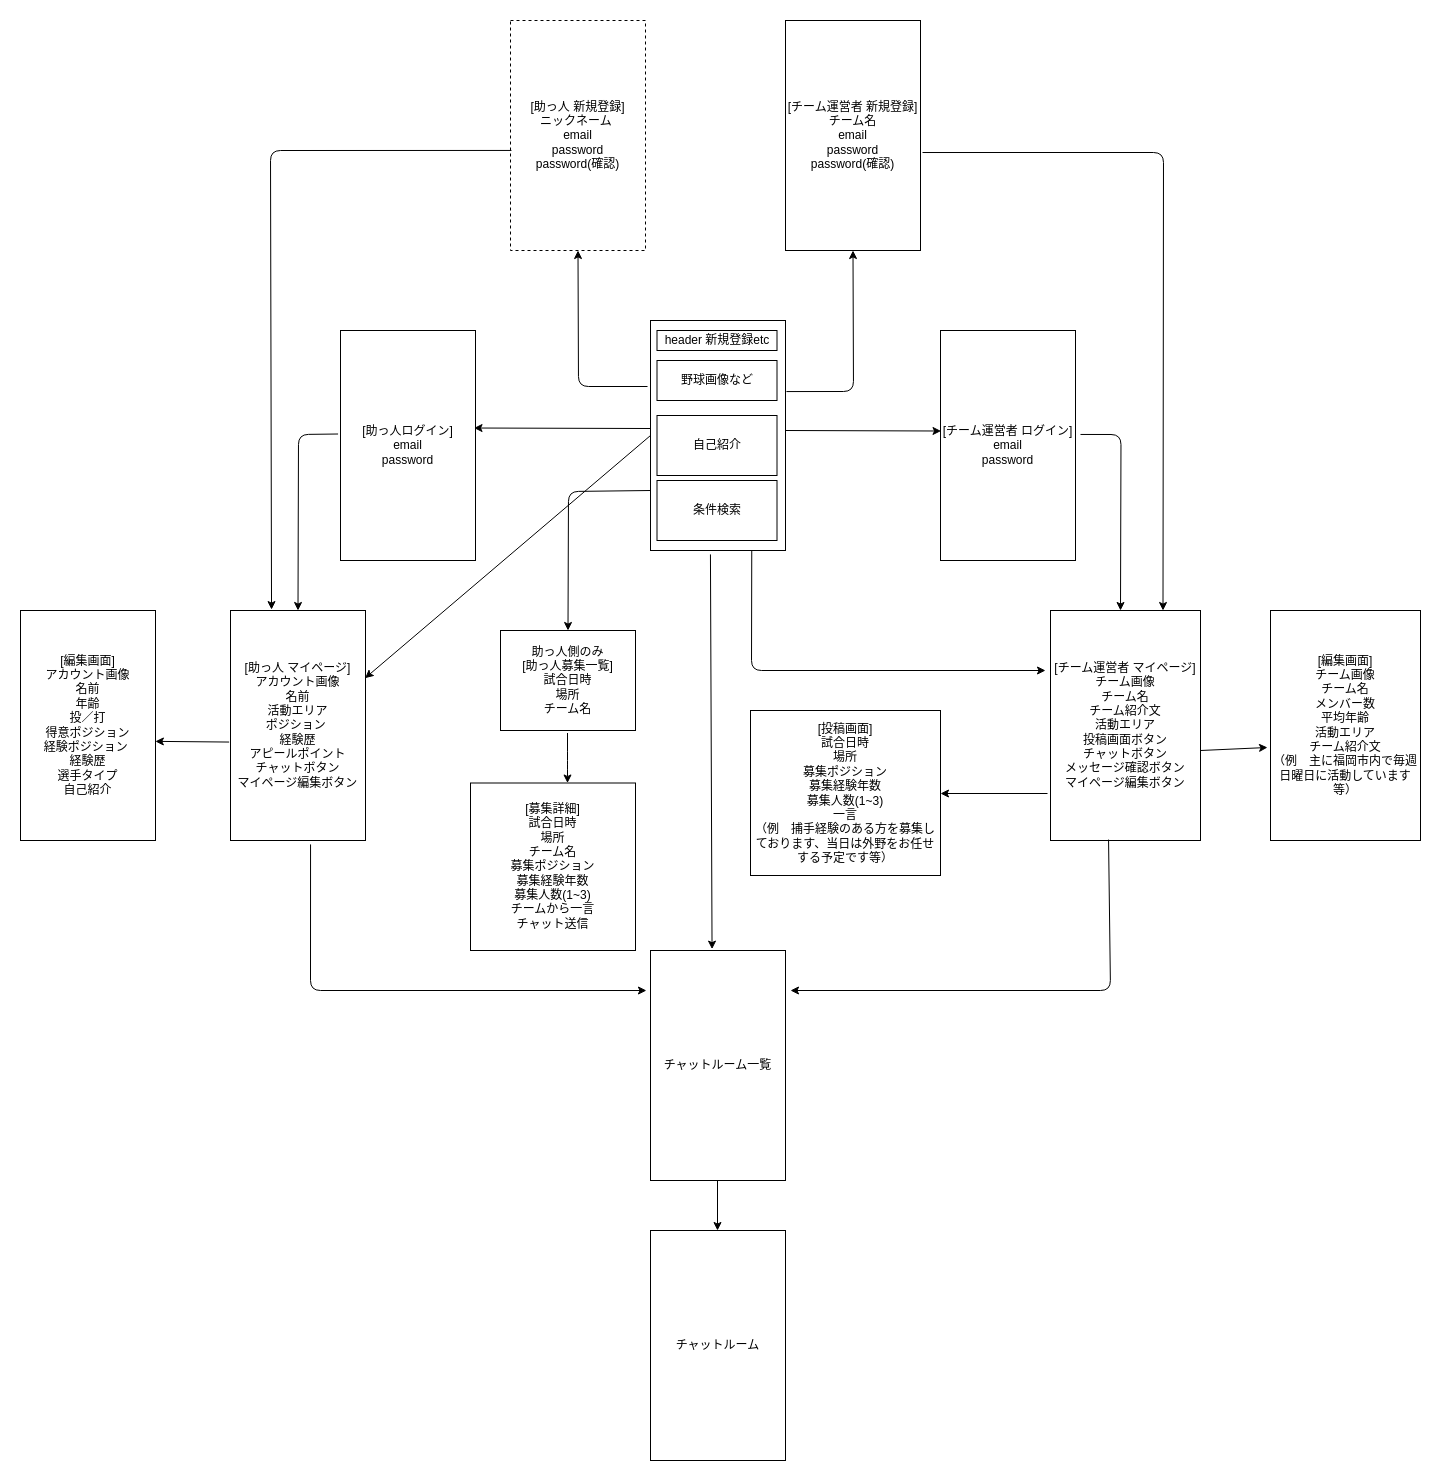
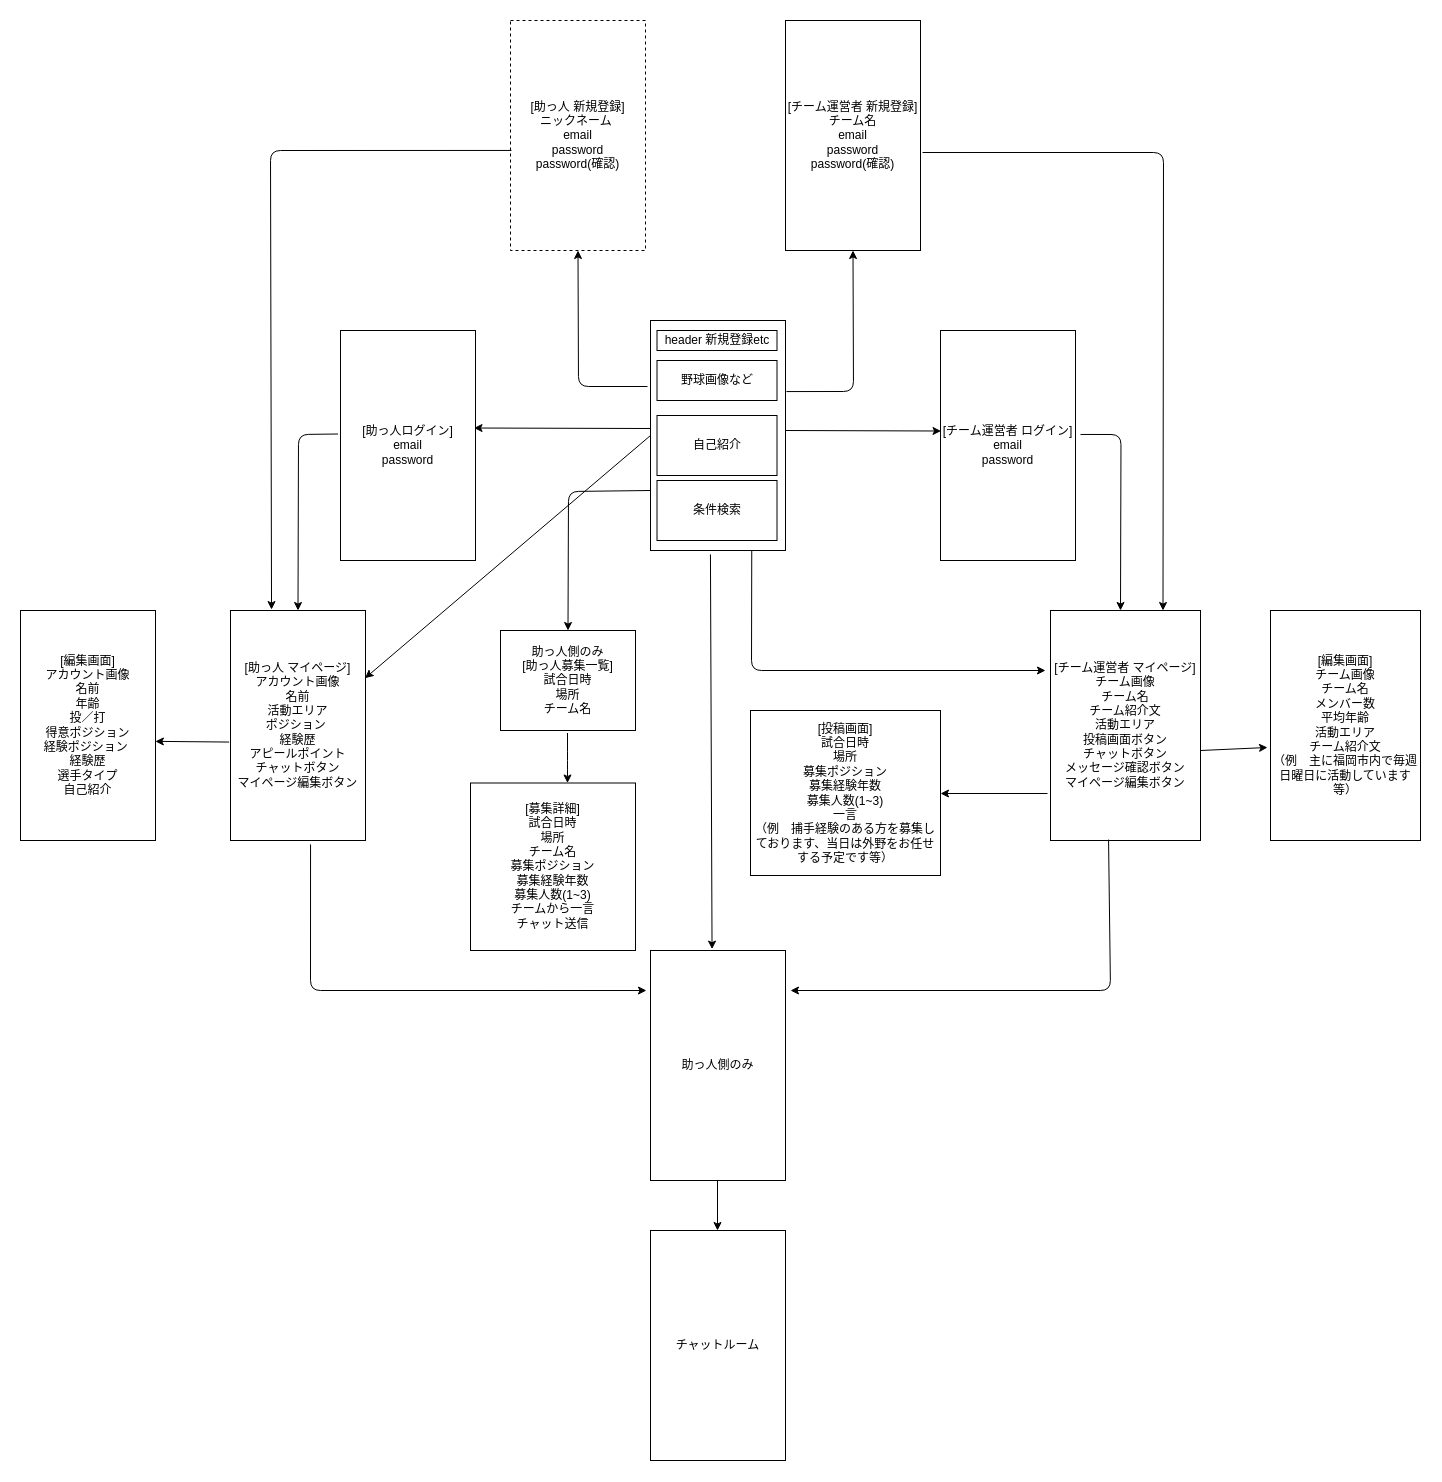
  <mxCell id="0" />
  <mxCell id="1" parent="0" />
  <mxCell id="2" value="[チーム運営者 ログイン]&lt;br&gt;email&lt;br&gt;password" style="rounded=0;whiteSpace=wrap;html=1;" parent="1" vertex="1"><mxGeometry x="940" y="330" width="135" height="230" as="geometry" /></mxCell>
  <mxCell id="3" value="[助っ人ログイン]&lt;br&gt;email&lt;br&gt;password" style="rounded=0;whiteSpace=wrap;html=1;" parent="1" vertex="1"><mxGeometry x="340" y="330" width="135" height="230" as="geometry" /></mxCell>
  <mxCell id="4" value="助っ人側のみ&lt;br&gt;[助っ人募集一覧]&lt;br&gt;試合日時&lt;br&gt;場所&lt;br&gt;チーム名" style="rounded=0;whiteSpace=wrap;html=1;" parent="1" vertex="1"><mxGeometry x="500" y="630" width="135" height="100" as="geometry" /></mxCell>
  <mxCell id="5" value="[投稿画面]&lt;br&gt;試合日時&lt;br&gt;場所&lt;br&gt;募集ポジション&lt;br&gt;募集経験年数&lt;br&gt;募集人数(1~3)&lt;br&gt;一言&lt;br&gt;（例　捕手経験のある方を募集しております、当日は外野をお任せする予定です等）" style="rounded=0;whiteSpace=wrap;html=1;" parent="1" vertex="1"><mxGeometry x="750" y="710" width="190" height="165" as="geometry" /></mxCell>
  <mxCell id="6" value="[助っ人 マイページ]&lt;br&gt;アカウント画像&lt;br&gt;名前&lt;br&gt;活動エリア&lt;br&gt;ポジション&amp;nbsp;&lt;br&gt;経験歴&lt;br&gt;アピールポイント&lt;br&gt;チャットボタン&lt;br&gt;マイページ編集ボタン" style="rounded=0;whiteSpace=wrap;html=1;" parent="1" vertex="1"><mxGeometry x="230" y="610" width="135" height="230" as="geometry" /></mxCell>
  <mxCell id="7" value="[チーム運営者 マイページ]&lt;br&gt;チーム画像&lt;br&gt;チーム名&lt;br&gt;チーム紹介文&lt;br&gt;活動エリア&lt;br&gt;投稿画面ボタン&lt;br&gt;チャットボタン&lt;br&gt;メッセージ確認ボタン&lt;br&gt;マイページ編集ボタン" style="rounded=0;whiteSpace=wrap;html=1;" parent="1" vertex="1"><mxGeometry x="1050" y="610" width="150" height="230" as="geometry" /></mxCell>
- <mxCell id="8" value="チャットルーム一覧" style="rounded=0;whiteSpace=wrap;html=1;" parent="1" vertex="1"><mxGeometry x="650" y="950" width="135" height="230" as="geometry" /></mxCell>
+ <mxCell id="8" value="助っ人側のみ" style="rounded=0;whiteSpace=wrap;html=1;" parent="1" vertex="1"><mxGeometry x="650" y="950" width="135" height="230" as="geometry" /></mxCell>
  <mxCell id="9" value="" style="endArrow=classic;html=1;entryX=0.989;entryY=0.424;entryDx=0;entryDy=0;entryPerimeter=0;" parent="1" target="3" edge="1"><mxGeometry width="50" height="50" relative="1" as="geometry"><mxPoint x="650" y="428" as="sourcePoint" /><mxPoint x="520" y="390" as="targetPoint" /></mxGeometry></mxCell>
  <mxCell id="10" value="" style="endArrow=classic;html=1;entryX=0.004;entryY=0.437;entryDx=0;entryDy=0;entryPerimeter=0;" parent="1" target="2" edge="1"><mxGeometry width="50" height="50" relative="1" as="geometry"><mxPoint x="785" y="430" as="sourcePoint" /><mxPoint x="835" y="380" as="targetPoint" /></mxGeometry></mxCell>
  <mxCell id="11" value="" style="endArrow=classic;html=1;entryX=0.5;entryY=0;entryDx=0;entryDy=0;exitX=-0.018;exitY=0.45;exitDx=0;exitDy=0;exitPerimeter=0;" parent="1" source="3" target="6" edge="1"><mxGeometry width="50" height="50" relative="1" as="geometry"><mxPoint x="260" y="510" as="sourcePoint" /><mxPoint x="310" y="460" as="targetPoint" /><Array as="points"><mxPoint x="298" y="434" /></Array></mxGeometry></mxCell>
  <mxCell id="12" value="" style="endArrow=classic;html=1;exitX=1.037;exitY=0.452;exitDx=0;exitDy=0;exitPerimeter=0;" parent="1" source="2" edge="1"><mxGeometry width="50" height="50" relative="1" as="geometry"><mxPoint x="1160.07" y="433.5" as="sourcePoint" /><mxPoint x="1120" y="610" as="targetPoint" /><Array as="points"><mxPoint x="1120.5" y="434" /></Array></mxGeometry></mxCell>
  <mxCell id="13" value="" style="endArrow=classic;html=1;entryX=0.5;entryY=0;entryDx=0;entryDy=0;exitX=-0.018;exitY=0.45;exitDx=0;exitDy=0;exitPerimeter=0;" parent="1" target="4" edge="1"><mxGeometry width="50" height="50" relative="1" as="geometry"><mxPoint x="650" y="490" as="sourcePoint" /><mxPoint x="609.93" y="666.5" as="targetPoint" /><Array as="points"><mxPoint x="568" y="491" /></Array></mxGeometry></mxCell>
  <mxCell id="14" value="" style="endArrow=classic;html=1;" parent="1" edge="1"><mxGeometry width="50" height="50" relative="1" as="geometry"><mxPoint x="1047" y="793" as="sourcePoint" /><mxPoint x="940" y="793" as="targetPoint" /></mxGeometry></mxCell>
  <mxCell id="15" value="" style="endArrow=classic;html=1;exitX=0.593;exitY=1.017;exitDx=0;exitDy=0;exitPerimeter=0;entryX=-0.03;entryY=0.174;entryDx=0;entryDy=0;entryPerimeter=0;" parent="1" target="8" edge="1" source="6"><mxGeometry width="50" height="50" relative="1" as="geometry"><mxPoint x="360" y="840" as="sourcePoint" /><mxPoint x="640" y="990" as="targetPoint" /><Array as="points"><mxPoint x="310" y="990" /></Array></mxGeometry></mxCell>
  <mxCell id="16" value="" style="endArrow=classic;html=1;exitX=0.387;exitY=0.996;exitDx=0;exitDy=0;exitPerimeter=0;" parent="1" source="7" edge="1"><mxGeometry width="50" height="50" relative="1" as="geometry"><mxPoint x="960" y="890" as="sourcePoint" /><mxPoint x="790" y="990" as="targetPoint" /><Array as="points"><mxPoint x="1110" y="990" /></Array></mxGeometry></mxCell>
  <mxCell id="17" value="" style="endArrow=classic;html=1;entryX=0.456;entryY=-0.006;entryDx=0;entryDy=0;entryPerimeter=0;exitX=0.444;exitY=1.017;exitDx=0;exitDy=0;exitPerimeter=0;" parent="1" source="24" target="8" edge="1"><mxGeometry width="50" height="50" relative="1" as="geometry"><mxPoint x="710" y="720" as="sourcePoint" /><mxPoint x="760" y="670" as="targetPoint" /></mxGeometry></mxCell>
  <mxCell id="18" value="" style="endArrow=classic;html=1;entryX=0.997;entryY=0.294;entryDx=0;entryDy=0;entryPerimeter=0;exitX=0;exitY=0.5;exitDx=0;exitDy=0;" parent="1" source="24" target="6" edge="1"><mxGeometry width="50" height="50" relative="1" as="geometry"><mxPoint x="525.94" y="330" as="sourcePoint" /><mxPoint x="520" y="718.62" as="targetPoint" /></mxGeometry></mxCell>
  <mxCell id="19" value="" style="endArrow=classic;html=1;exitX=0.75;exitY=1;exitDx=0;exitDy=0;" parent="1" source="24" edge="1"><mxGeometry width="50" height="50" relative="1" as="geometry"><mxPoint x="920.4" y="480" as="sourcePoint" /><mxPoint x="1045" y="670" as="targetPoint" /><Array as="points"><mxPoint x="751" y="670" /></Array></mxGeometry></mxCell>
  <mxCell id="20" value="チャットルーム" style="rounded=0;whiteSpace=wrap;html=1;" parent="1" vertex="1"><mxGeometry x="650" y="1230" width="135" height="230" as="geometry" /></mxCell>
  <mxCell id="21" value="" style="endArrow=classic;html=1;" parent="1" edge="1"><mxGeometry width="50" height="50" relative="1" as="geometry"><mxPoint x="717" y="1180" as="sourcePoint" /><mxPoint x="717" y="1230" as="targetPoint" /></mxGeometry></mxCell>
  <mxCell id="22" value="[助っ人 新規登録]&lt;br&gt;ニックネーム&amp;nbsp;&lt;br&gt;email&lt;br&gt;password&lt;br&gt;password(確認)" style="rounded=0;whiteSpace=wrap;html=1;dashed=1;" parent="1" vertex="1"><mxGeometry x="510" y="20" width="135" height="230" as="geometry" /></mxCell>
  <mxCell id="23" value="" style="endArrow=classic;html=1;" parent="1" source="24" edge="1"><mxGeometry width="50" height="50" relative="1" as="geometry"><mxPoint x="710" y="410" as="sourcePoint" /><mxPoint x="760" y="360" as="targetPoint" /></mxGeometry></mxCell>
  <mxCell id="24" value="" style="rounded=0;whiteSpace=wrap;html=1;" parent="1" vertex="1"><mxGeometry x="650" y="320" width="135" height="230" as="geometry" /></mxCell>
  <mxCell id="25" value="" style="endArrow=classic;html=1;entryX=0.5;entryY=1;entryDx=0;entryDy=0;exitX=-0.022;exitY=0.287;exitDx=0;exitDy=0;exitPerimeter=0;" parent="1" source="24" target="22" edge="1"><mxGeometry width="50" height="50" relative="1" as="geometry"><mxPoint x="718" y="310" as="sourcePoint" /><mxPoint x="765.54" y="290.51" as="targetPoint" /><Array as="points"><mxPoint x="578" y="386" /></Array></mxGeometry></mxCell>
  <mxCell id="26" value="header 新規登録etc" style="rounded=0;whiteSpace=wrap;html=1;" parent="1" vertex="1"><mxGeometry x="656.5" y="330" width="120" height="20" as="geometry" /></mxCell>
  <mxCell id="27" value="野球画像など" style="rounded=0;whiteSpace=wrap;html=1;" parent="1" vertex="1"><mxGeometry x="656.5" y="360" width="120" height="40" as="geometry" /></mxCell>
  <mxCell id="28" value="自己紹介" style="rounded=0;whiteSpace=wrap;html=1;" parent="1" vertex="1"><mxGeometry x="656.5" y="415" width="120" height="60" as="geometry" /></mxCell>
  <mxCell id="29" value="条件検索" style="rounded=0;whiteSpace=wrap;html=1;" parent="1" vertex="1"><mxGeometry x="656.5" y="480" width="120" height="60" as="geometry" /></mxCell>
  <mxCell id="30" value="[チーム運営者 新規登録]&lt;br&gt;チーム名&lt;br&gt;email&lt;br&gt;password&lt;br&gt;password(確認)" style="rounded=0;whiteSpace=wrap;html=1;" parent="1" vertex="1"><mxGeometry x="785" y="20" width="135" height="230" as="geometry" /></mxCell>
  <mxCell id="31" value="" style="endArrow=classic;html=1;entryX=0.5;entryY=1;entryDx=0;entryDy=0;exitX=1.007;exitY=0.309;exitDx=0;exitDy=0;exitPerimeter=0;" parent="1" source="24" target="30" edge="1"><mxGeometry width="50" height="50" relative="1" as="geometry"><mxPoint x="805" y="290" as="sourcePoint" /><mxPoint x="665" y="220" as="targetPoint" /><Array as="points"><mxPoint x="853" y="391" /></Array></mxGeometry></mxCell>
  <mxCell id="32" value="[編集画面]&lt;br&gt;アカウント画像&lt;br&gt;名前&lt;br&gt;年齢&lt;br&gt;投／打&lt;br&gt;得意ポジション&lt;br&gt;経験ポジション&amp;nbsp;&lt;br&gt;経験歴&lt;br&gt;選手タイプ&lt;br&gt;自己紹介" style="rounded=0;whiteSpace=wrap;html=1;" parent="1" vertex="1"><mxGeometry x="20" y="610" width="135" height="230" as="geometry" /></mxCell>
  <mxCell id="33" value="" style="endArrow=classic;html=1;entryX=0.999;entryY=0.569;entryDx=0;entryDy=0;entryPerimeter=0;exitX=-0.01;exitY=0.572;exitDx=0;exitDy=0;exitPerimeter=0;" parent="1" source="6" target="32" edge="1"><mxGeometry width="50" height="50" relative="1" as="geometry"><mxPoint x="190" y="750" as="sourcePoint" /><mxPoint x="240" y="700" as="targetPoint" /></mxGeometry></mxCell>
  <mxCell id="34" value="[編集画面]&lt;br&gt;チーム画像&lt;br&gt;チーム名&lt;br&gt;メンバー数&lt;br&gt;平均年齢&lt;br&gt;活動エリア&lt;br&gt;チーム紹介文&lt;br&gt;（例　主に福岡市内で毎週日曜日に活動しています等）" style="rounded=0;whiteSpace=wrap;html=1;" parent="1" vertex="1"><mxGeometry x="1270" y="610" width="150" height="230" as="geometry" /></mxCell>
  <mxCell id="35" value="" style="endArrow=classic;html=1;" parent="1" edge="1"><mxGeometry width="50" height="50" relative="1" as="geometry"><mxPoint x="1200" y="750" as="sourcePoint" /><mxPoint x="1267" y="747" as="targetPoint" /><Array as="points" /></mxGeometry></mxCell>
  <mxCell id="36" value="" style="endArrow=classic;html=1;exitX=1.015;exitY=0.574;exitDx=0;exitDy=0;exitPerimeter=0;entryX=0.75;entryY=0;entryDx=0;entryDy=0;" edge="1" parent="1" source="30" target="7"><mxGeometry width="50" height="50" relative="1" as="geometry"><mxPoint x="1050" y="100" as="sourcePoint" /><mxPoint x="1090.005" y="276.04" as="targetPoint" /><Array as="points"><mxPoint x="1163" y="152" /></Array></mxGeometry></mxCell>
  <mxCell id="37" value="" style="endArrow=classic;html=1;exitX=0.007;exitY=0.565;exitDx=0;exitDy=0;exitPerimeter=0;entryX=0.304;entryY=-0.004;entryDx=0;entryDy=0;entryPerimeter=0;" edge="1" parent="1" source="22" target="6"><mxGeometry width="50" height="50" relative="1" as="geometry"><mxPoint x="505" y="150" as="sourcePoint" /><mxPoint x="270" y="580" as="targetPoint" /><Array as="points"><mxPoint x="270" y="150" /></Array></mxGeometry></mxCell>
  <mxCell id="38" value="[募集詳細]&lt;br&gt;試合日時&lt;br&gt;場所&lt;br&gt;チーム名&lt;br&gt;募集ポジション&lt;br&gt;募集経験年数&lt;br&gt;募集人数(1~3)&lt;br&gt;チームから一言&lt;br&gt;チャット送信" style="rounded=0;whiteSpace=wrap;html=1;" vertex="1" parent="1"><mxGeometry x="470" y="782.5" width="165" height="167.5" as="geometry" /></mxCell>
  <mxCell id="39" value="" style="endArrow=classic;html=1;" edge="1" parent="1"><mxGeometry width="50" height="50" relative="1" as="geometry"><mxPoint x="567" y="732.5" as="sourcePoint" /><mxPoint x="567" y="782.5" as="targetPoint" /><Array as="points"><mxPoint x="567" y="752.5" /><mxPoint x="567" y="762.5" /></Array></mxGeometry></mxCell>
